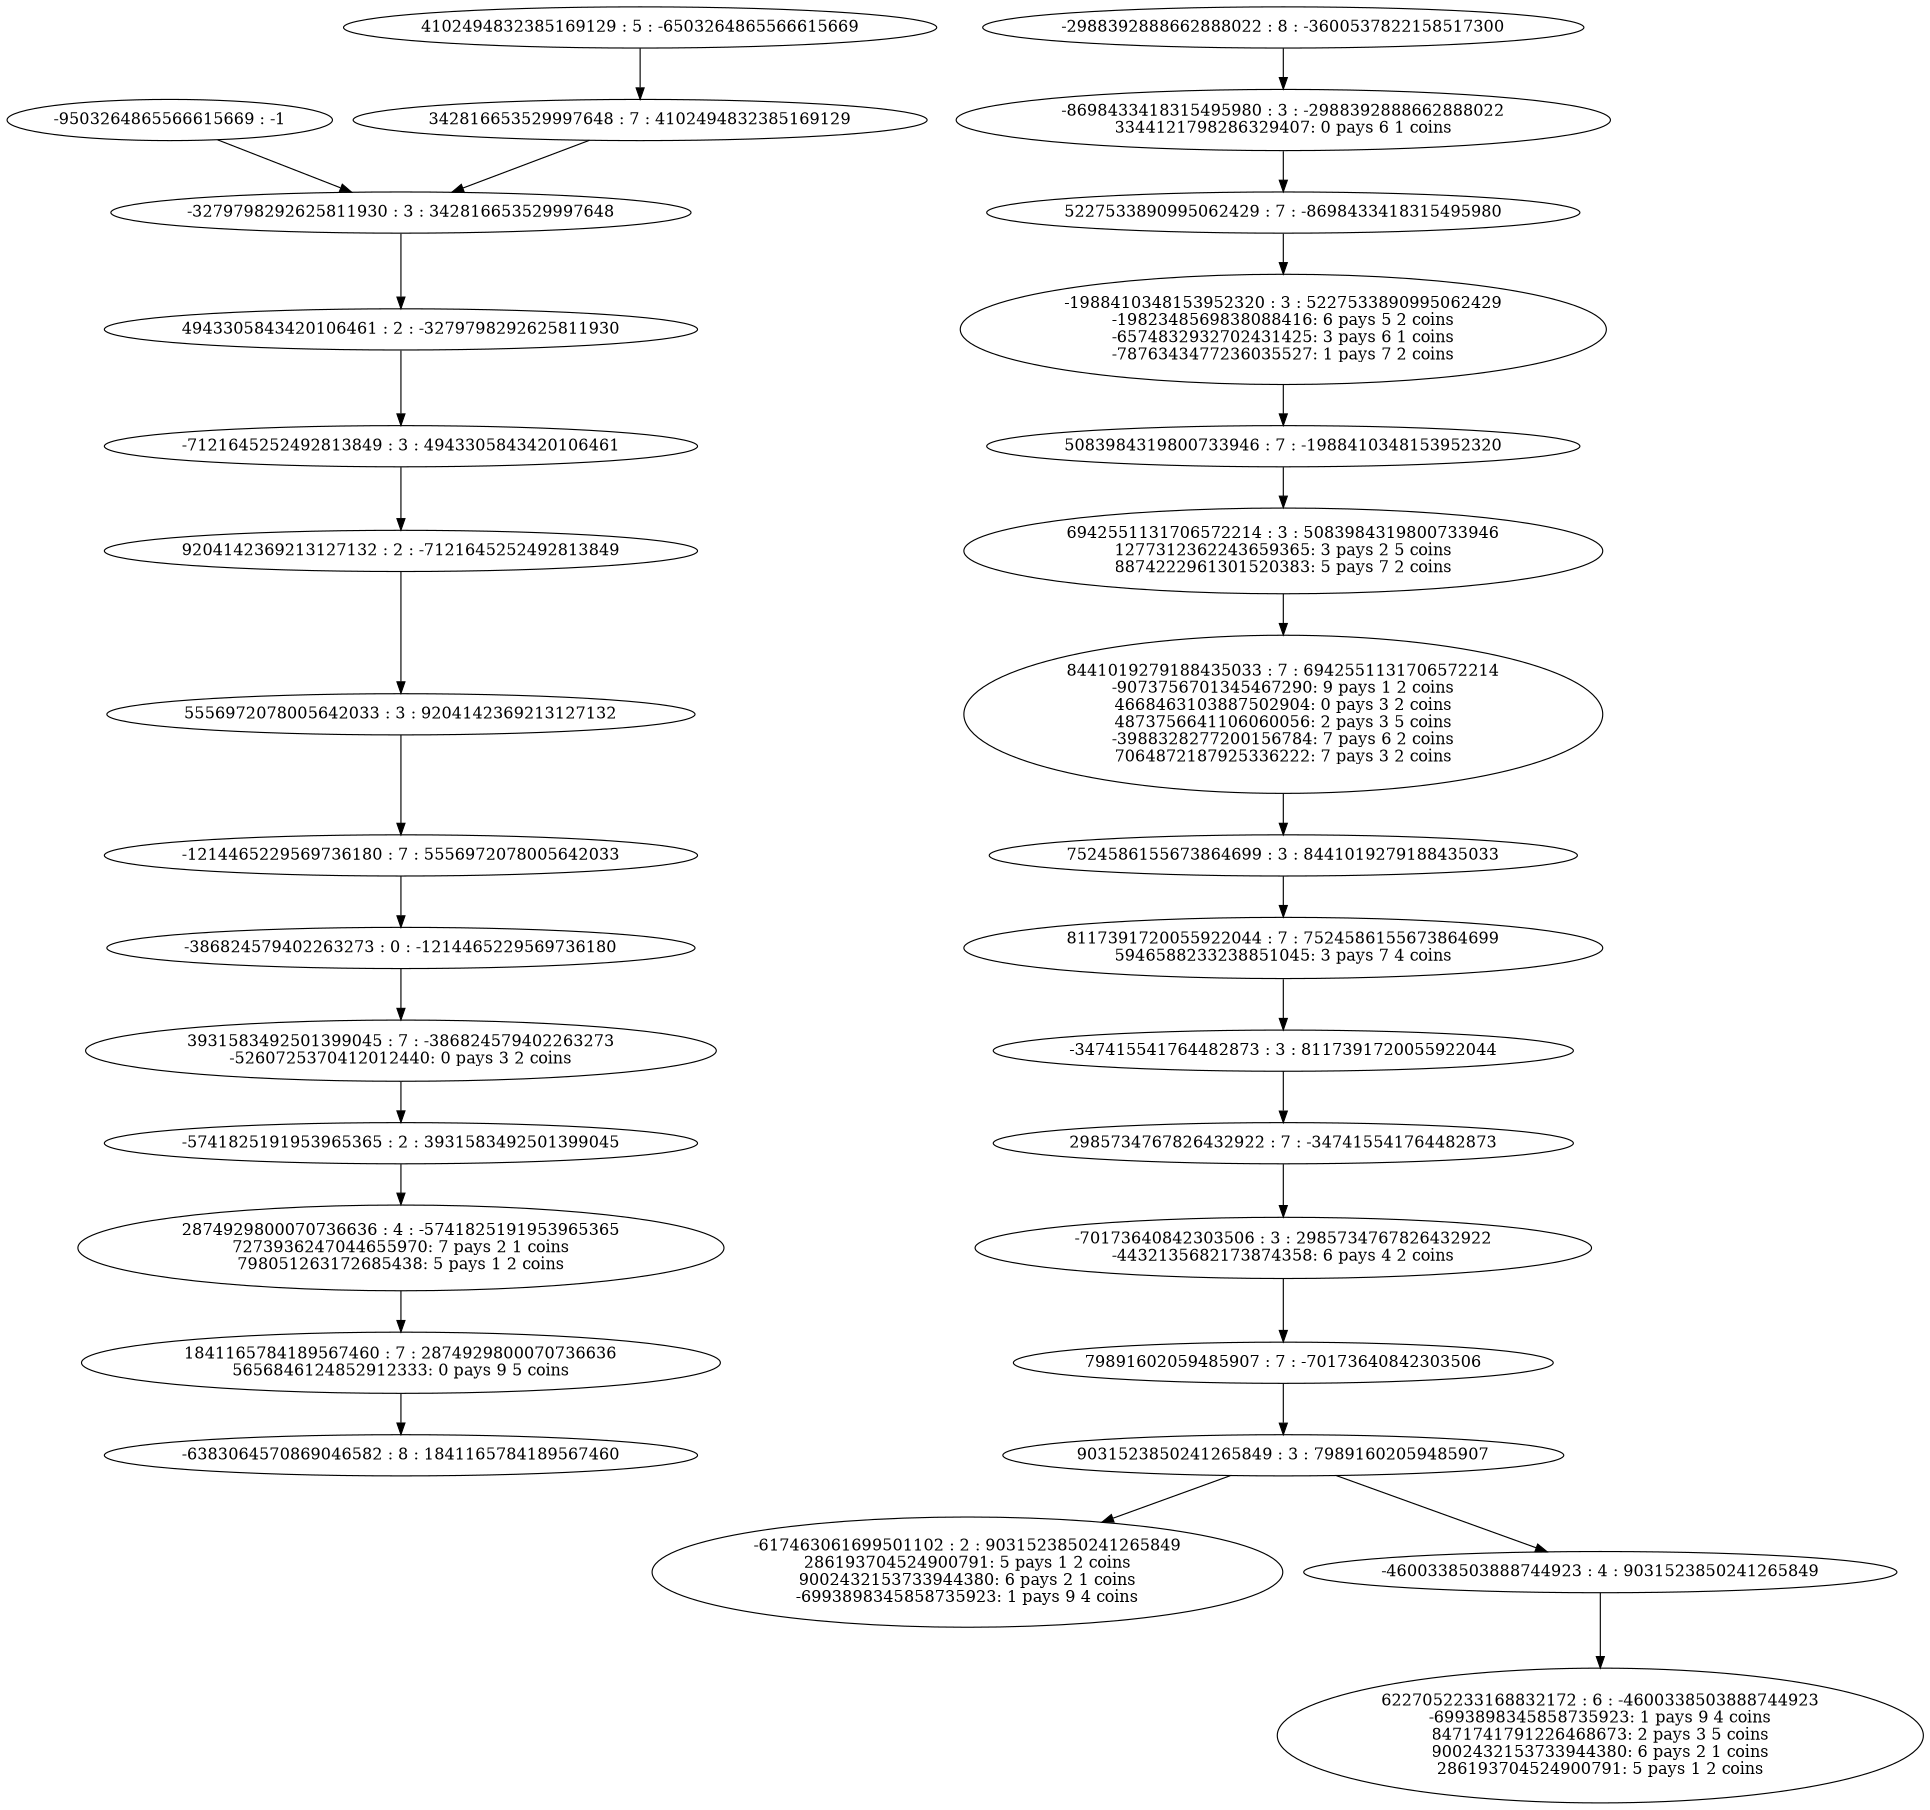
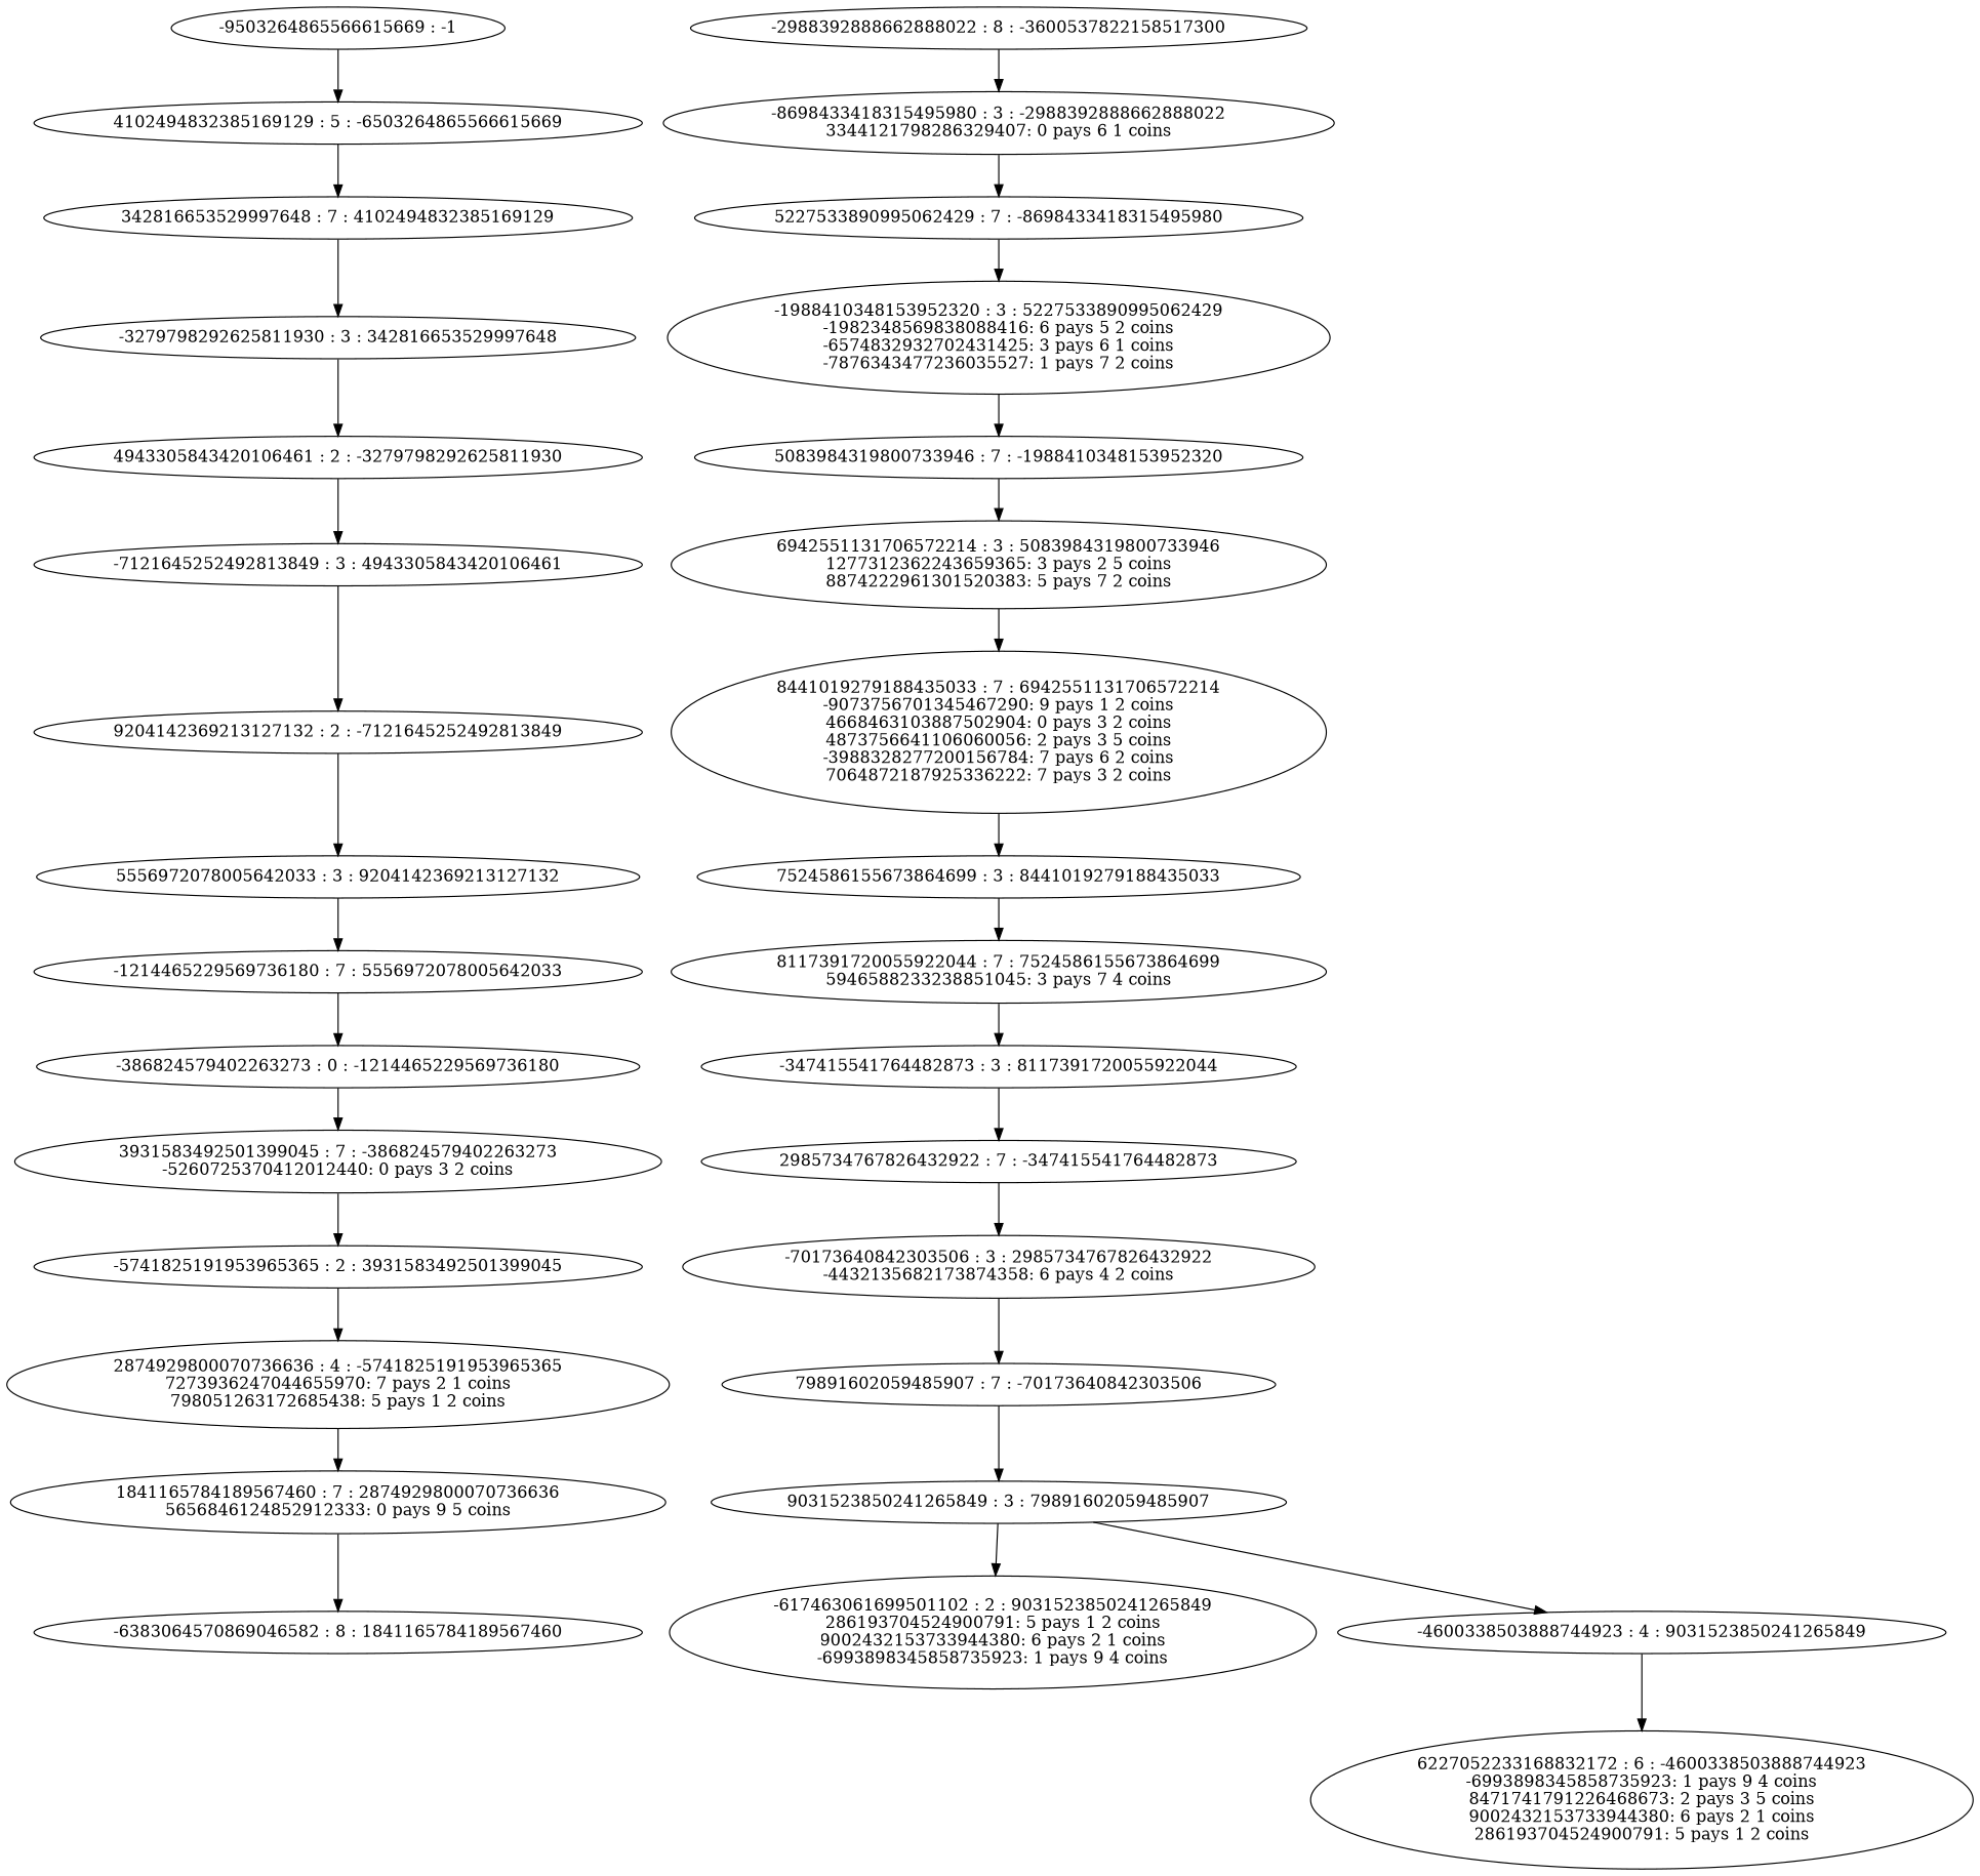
  digraph {
    n1 [label="-9503264865566615669 : -1"]
    n2 [label="4102494832385169129 : 5 : -6503264865566615669\n"]
    n3 [label="342816653529997648 : 7 : 4102494832385169129\n"]
    n4 [label="-3279798292625811930 : 3 : 342816653529997648\n"]
    n5 [label="4943305843420106461 : 2 : -3279798292625811930\n"]
    n6 [label="-7121645252492813849 : 3 : 4943305843420106461\n"]
    n7 [label="9204142369213127132 : 2 : -7121645252492813849\n"]
    n8 [label="5556972078005642033 : 3 : 9204142369213127132\n"]
    n9 [label="-1214465229569736180 : 7 : 5556972078005642033\n"]
    n10 [label="-386824579402263273 : 0 : -1214465229569736180\n"]
    n11 [label="3931583492501399045 : 7 : -386824579402263273\n-5260725370412012440: 0 pays 3 2 coins\n"]
    n12 [label="-5741825191953965365 : 2 : 3931583492501399045\n"]
    n13 [label="2874929800070736636 : 4 : -5741825191953965365\n7273936247044655970: 7 pays 2 1 coins\n798051263172685438: 5 pays 1 2 coins\n"]
    n14 [label="1841165784189567460 : 7 : 2874929800070736636\n5656846124852912333: 0 pays 9 5 coins\n"]
    n15 [label="-6383064570869046582 : 8 : 1841165784189567460\n"]
    n16 [label="-2988392888662888022 : 8 : -3600537822158517300\n"]
    n17 [label="-8698433418315495980 : 3 : -2988392888662888022\n3344121798286329407: 0 pays 6 1 coins\n"]
    n18 [label="5227533890995062429 : 7 : -8698433418315495980\n"]
    n19 [label="-1988410348153952320 : 3 : 5227533890995062429\n-1982348569838088416: 6 pays 5 2 coins\n-6574832932702431425: 3 pays 6 1 coins\n-7876343477236035527: 1 pays 7 2 coins\n"]
    n20 [label="5083984319800733946 : 7 : -1988410348153952320\n"]
    n21 [label="6942551131706572214 : 3 : 5083984319800733946\n1277312362243659365: 3 pays 2 5 coins\n8874222961301520383: 5 pays 7 2 coins\n"]
    n22 [label="8441019279188435033 : 7 : 6942551131706572214\n-9073756701345467290: 9 pays 1 2 coins\n4668463103887502904: 0 pays 3 2 coins\n4873756641106060056: 2 pays 3 5 coins\n-3988328277200156784: 7 pays 6 2 coins\n7064872187925336222: 7 pays 3 2 coins\n"]
    n23 [label="7524586155673864699 : 3 : 8441019279188435033\n"]
    n24 [label="8117391720055922044 : 7 : 7524586155673864699\n5946588233238851045: 3 pays 7 4 coins\n"]
    n25 [label="-347415541764482873 : 3 : 8117391720055922044\n"]
    n26 [label="2985734767826432922 : 7 : -347415541764482873\n"]
    n27 [label="-70173640842303506 : 3 : 2985734767826432922\n-4432135682173874358: 6 pays 4 2 coins\n"]
    n28 [label="79891602059485907 : 7 : -70173640842303506\n"]
    n29 [label="9031523850241265849 : 3 : 79891602059485907\n"]
    n30 [label="-617463061699501102 : 2 : 9031523850241265849\n286193704524900791: 5 pays 1 2 coins\n9002432153733944380: 6 pays 2 1 coins\n-6993898345858735923: 1 pays 9 4 coins\n"]
    n31 [label="-4600338503888744923 : 4 : 9031523850241265849\n"]
    n32 [label="6227052233168832172 : 6 : -4600338503888744923\n-6993898345858735923: 1 pays 9 4 coins\n8471741791226468673: 2 pays 3 5 coins\n9002432153733944380: 6 pays 2 1 coins\n286193704524900791: 5 pays 1 2 coins\n"]
-   n1 -> n4
+   n1 -> n2
    n2 -> n3
    n3 -> n4
    n4 -> n5
    n5 -> n6
    n6 -> n7
    n7 -> n8
    n8 -> n9
    n9 -> n10
    n10 -> n11
    n11 -> n12
    n12 -> n13
    n13 -> n14
    n14 -> n15
    n16 -> n17
    n17 -> n18
    n18 -> n19
    n19 -> n20
    n20 -> n21
    n21 -> n22
    n22 -> n23
    n23 -> n24
    n24 -> n25
    n25 -> n26
    n26 -> n27
    n27 -> n28
    n28 -> n29
    n29 -> n30
    n29 -> n31
    n31 -> n32
  }
